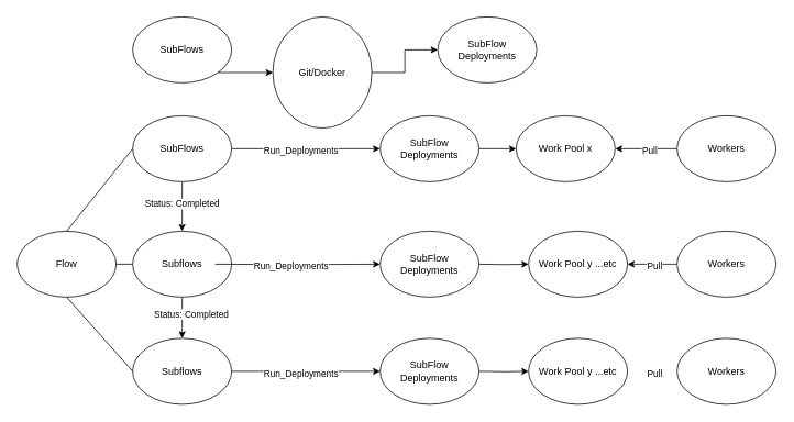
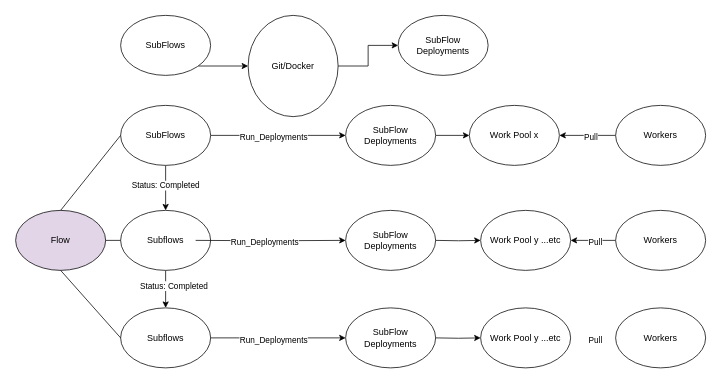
  <mxCell id="0" />
  <mxCell id="1" parent="0" />
  <mxCell id="2" style="edgeStyle=orthogonalEdgeStyle;rounded=0;orthogonalLoop=1;jettySize=auto;html=1;entryX=0;entryY=0.5;entryDx=0;entryDy=0;" edge="1" parent="1" source="3" target="5"><mxGeometry relative="1" as="geometry"><Array as="points"><mxPoint x="210" y="60" /></Array></mxGeometry></mxCell>
  <mxCell id="3" value="SubFlows" style="ellipse;whiteSpace=wrap;html=1;" vertex="1" parent="1"><mxGeometry x="160" y="20" width="120" height="80" as="geometry" /></mxCell>
  <mxCell id="4" value="" style="edgeStyle=orthogonalEdgeStyle;rounded=0;orthogonalLoop=1;jettySize=auto;html=1;" edge="1" parent="1" source="5" target="6"><mxGeometry relative="1" as="geometry" /></mxCell>
  <mxCell id="5" value="Git/Docker" style="ellipse;whiteSpace=wrap;html=1;" vertex="1" parent="1"><mxGeometry x="330" y="20" width="120" height="135" as="geometry" /></mxCell>
  <mxCell id="6" value="SubFlow Deployments" style="ellipse;whiteSpace=wrap;html=1;" vertex="1" parent="1"><mxGeometry x="530" y="20" width="120" height="80" as="geometry" /></mxCell>
- <mxCell id="7" value="Flow" style="ellipse;whiteSpace=wrap;html=1;" vertex="1" parent="1"><mxGeometry x="20" y="280" width="120" height="80" as="geometry" /></mxCell>
+ <mxCell id="7" value="Flow" style="ellipse;whiteSpace=wrap;html=1;fillColor=#e1d5e7;" vertex="1" parent="1"><mxGeometry x="20" y="280" width="120" height="80" as="geometry" /></mxCell>
  <mxCell id="8" value="" style="edgeStyle=orthogonalEdgeStyle;rounded=0;orthogonalLoop=1;jettySize=auto;html=1;" edge="1" parent="1" source="12" target="14"><mxGeometry relative="1" as="geometry" /></mxCell>
  <mxCell id="9" value="Status: Completed" style="edgeLabel;html=1;align=center;verticalAlign=middle;resizable=0;points=[];" vertex="1" connectable="0" parent="8"><mxGeometry x="-0.144" y="-1" relative="1" as="geometry"><mxPoint as="offset" /></mxGeometry></mxCell>
  <mxCell id="10" style="edgeStyle=orthogonalEdgeStyle;rounded=0;orthogonalLoop=1;jettySize=auto;html=1;entryX=0;entryY=0.5;entryDx=0;entryDy=0;" edge="1" parent="1" source="12" target="20"><mxGeometry relative="1" as="geometry"><mxPoint x="520" y="180" as="targetPoint" /></mxGeometry></mxCell>
  <mxCell id="11" value="Run_Deployments" style="edgeLabel;html=1;align=center;verticalAlign=middle;resizable=0;points=[];" vertex="1" connectable="0" parent="10"><mxGeometry x="-0.08" y="-2" relative="1" as="geometry"><mxPoint as="offset" /></mxGeometry></mxCell>
  <mxCell id="12" value="SubFlows" style="ellipse;whiteSpace=wrap;html=1;" vertex="1" parent="1"><mxGeometry x="160" y="140" width="120" height="80" as="geometry" /></mxCell>
  <mxCell id="13" value="" style="edgeStyle=orthogonalEdgeStyle;rounded=0;orthogonalLoop=1;jettySize=auto;html=1;" edge="1" parent="1" source="14" target="15"><mxGeometry relative="1" as="geometry" /></mxCell>
  <mxCell id="14" value="Subflows" style="ellipse;whiteSpace=wrap;html=1;" vertex="1" parent="1"><mxGeometry x="160" y="280" width="120" height="80" as="geometry" /></mxCell>
  <mxCell id="15" value="Subflows" style="ellipse;whiteSpace=wrap;html=1;" vertex="1" parent="1"><mxGeometry x="160" y="410" width="120" height="80" as="geometry" /></mxCell>
  <mxCell id="16" value="" style="endArrow=none;html=1;rounded=0;entryX=0;entryY=0.5;entryDx=0;entryDy=0;" edge="1" parent="1" target="12"><mxGeometry width="50" height="50" relative="1" as="geometry"><mxPoint x="80" y="280" as="sourcePoint" /><mxPoint x="130" y="230" as="targetPoint" /></mxGeometry></mxCell>
  <mxCell id="17" value="" style="endArrow=none;html=1;rounded=0;exitX=1;exitY=0.5;exitDx=0;exitDy=0;entryX=0;entryY=0.5;entryDx=0;entryDy=0;" edge="1" parent="1" source="7" target="14"><mxGeometry width="50" height="50" relative="1" as="geometry"><mxPoint x="370" y="310" as="sourcePoint" /><mxPoint x="420" y="260" as="targetPoint" /></mxGeometry></mxCell>
  <mxCell id="18" value="" style="endArrow=none;html=1;rounded=0;exitX=0.5;exitY=1;exitDx=0;exitDy=0;entryX=0;entryY=0.5;entryDx=0;entryDy=0;" edge="1" parent="1" source="7" target="15"><mxGeometry width="50" height="50" relative="1" as="geometry"><mxPoint x="40" y="470" as="sourcePoint" /><mxPoint x="90" y="420" as="targetPoint" /></mxGeometry></mxCell>
  <mxCell id="19" value="" style="edgeStyle=orthogonalEdgeStyle;rounded=0;orthogonalLoop=1;jettySize=auto;html=1;" edge="1" parent="1" source="20" target="27"><mxGeometry relative="1" as="geometry" /></mxCell>
  <mxCell id="20" value="SubFlow Deployments" style="ellipse;whiteSpace=wrap;html=1;" vertex="1" parent="1"><mxGeometry x="460" y="140" width="120" height="80" as="geometry" /></mxCell>
  <mxCell id="21" style="edgeStyle=orthogonalEdgeStyle;rounded=0;orthogonalLoop=1;jettySize=auto;html=1;entryX=0;entryY=0.5;entryDx=0;entryDy=0;exitX=1;exitY=0.5;exitDx=0;exitDy=0;" edge="1" parent="1" target="23"><mxGeometry relative="1" as="geometry"><mxPoint x="520" y="320" as="targetPoint" /><mxPoint x="260" y="320" as="sourcePoint" /></mxGeometry></mxCell>
  <mxCell id="22" value="Run_Deployments" style="edgeLabel;html=1;align=center;verticalAlign=middle;resizable=0;points=[];" vertex="1" connectable="0" parent="21"><mxGeometry x="-0.08" y="-2" relative="1" as="geometry"><mxPoint as="offset" /></mxGeometry></mxCell>
  <mxCell id="23" value="SubFlow Deployments" style="ellipse;whiteSpace=wrap;html=1;" vertex="1" parent="1"><mxGeometry x="460" y="280" width="120" height="80" as="geometry" /></mxCell>
  <mxCell id="24" style="edgeStyle=orthogonalEdgeStyle;rounded=0;orthogonalLoop=1;jettySize=auto;html=1;entryX=0;entryY=0.5;entryDx=0;entryDy=0;exitX=1;exitY=0.5;exitDx=0;exitDy=0;" edge="1" parent="1" target="26" source="15"><mxGeometry relative="1" as="geometry"><mxPoint x="550" y="450" as="targetPoint" /><mxPoint x="290" y="450" as="sourcePoint" /></mxGeometry></mxCell>
  <mxCell id="25" value="Run_Deployments" style="edgeLabel;html=1;align=center;verticalAlign=middle;resizable=0;points=[];" vertex="1" connectable="0" parent="24"><mxGeometry x="-0.08" y="-2" relative="1" as="geometry"><mxPoint as="offset" /></mxGeometry></mxCell>
  <mxCell id="26" value="SubFlow Deployments" style="ellipse;whiteSpace=wrap;html=1;" vertex="1" parent="1"><mxGeometry x="460" y="410" width="120" height="80" as="geometry" /></mxCell>
  <mxCell id="27" value="Work Pool x" style="ellipse;whiteSpace=wrap;html=1;" vertex="1" parent="1"><mxGeometry x="625" y="140" width="120" height="80" as="geometry" /></mxCell>
  <mxCell id="28" value="" style="edgeStyle=orthogonalEdgeStyle;rounded=0;orthogonalLoop=1;jettySize=auto;html=1;" edge="1" parent="1" target="29"><mxGeometry relative="1" as="geometry"><mxPoint x="580" y="320" as="sourcePoint" /></mxGeometry></mxCell>
  <mxCell id="29" value="Work Pool y ...etc" style="ellipse;whiteSpace=wrap;html=1;" vertex="1" parent="1"><mxGeometry x="640" y="280" width="120" height="80" as="geometry" /></mxCell>
  <mxCell id="30" value="" style="edgeStyle=orthogonalEdgeStyle;rounded=0;orthogonalLoop=1;jettySize=auto;html=1;" edge="1" parent="1" source="32" target="27"><mxGeometry relative="1" as="geometry" /></mxCell>
  <mxCell id="31" value="Pull" style="edgeLabel;html=1;align=center;verticalAlign=middle;resizable=0;points=[];" vertex="1" connectable="0" parent="30"><mxGeometry x="-0.089" y="2" relative="1" as="geometry"><mxPoint as="offset" /></mxGeometry></mxCell>
  <mxCell id="32" value="Workers" style="ellipse;whiteSpace=wrap;html=1;" vertex="1" parent="1"><mxGeometry x="820" y="140" width="120" height="80" as="geometry" /></mxCell>
  <mxCell id="33" value="" style="edgeStyle=orthogonalEdgeStyle;rounded=0;orthogonalLoop=1;jettySize=auto;html=1;" edge="1" parent="1" source="35"><mxGeometry relative="1" as="geometry"><mxPoint x="760" y="320" as="targetPoint" /></mxGeometry></mxCell>
  <mxCell id="34" value="Pull" style="edgeLabel;html=1;align=center;verticalAlign=middle;resizable=0;points=[];" vertex="1" connectable="0" parent="33"><mxGeometry x="-0.089" y="2" relative="1" as="geometry"><mxPoint as="offset" /></mxGeometry></mxCell>
  <mxCell id="35" value="Workers" style="ellipse;whiteSpace=wrap;html=1;" vertex="1" parent="1"><mxGeometry x="820" y="280" width="120" height="80" as="geometry" /></mxCell>
  <mxCell id="36" value="" style="edgeStyle=orthogonalEdgeStyle;rounded=0;orthogonalLoop=1;jettySize=auto;html=1;" edge="1" parent="1" target="37"><mxGeometry relative="1" as="geometry"><mxPoint x="580" y="450" as="sourcePoint" /></mxGeometry></mxCell>
  <mxCell id="37" value="Work Pool y ...etc" style="ellipse;whiteSpace=wrap;html=1;" vertex="1" parent="1"><mxGeometry x="640" y="410" width="120" height="80" as="geometry" /></mxCell>
  <mxCell id="38" value="Pull" style="edgeLabel;html=1;align=center;verticalAlign=middle;resizable=0;points=[];" vertex="1" connectable="0" parent="1"><mxGeometry x="792" y="452" as="geometry" /></mxCell>
  <mxCell id="39" value="Workers" style="ellipse;whiteSpace=wrap;html=1;" vertex="1" parent="1"><mxGeometry x="820" y="410" width="120" height="80" as="geometry" /></mxCell>
  <mxCell id="40" value="Status: Completed" style="edgeLabel;html=1;align=center;verticalAlign=middle;resizable=0;points=[];" vertex="1" connectable="0" parent="1"><mxGeometry x="230" y="380" as="geometry" /></mxCell>
